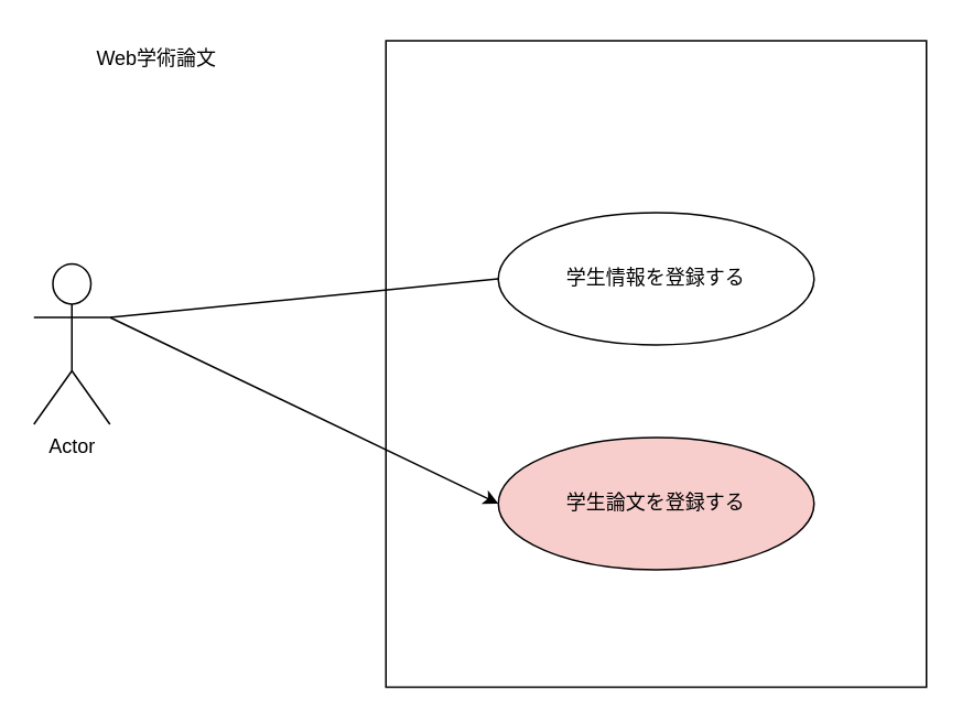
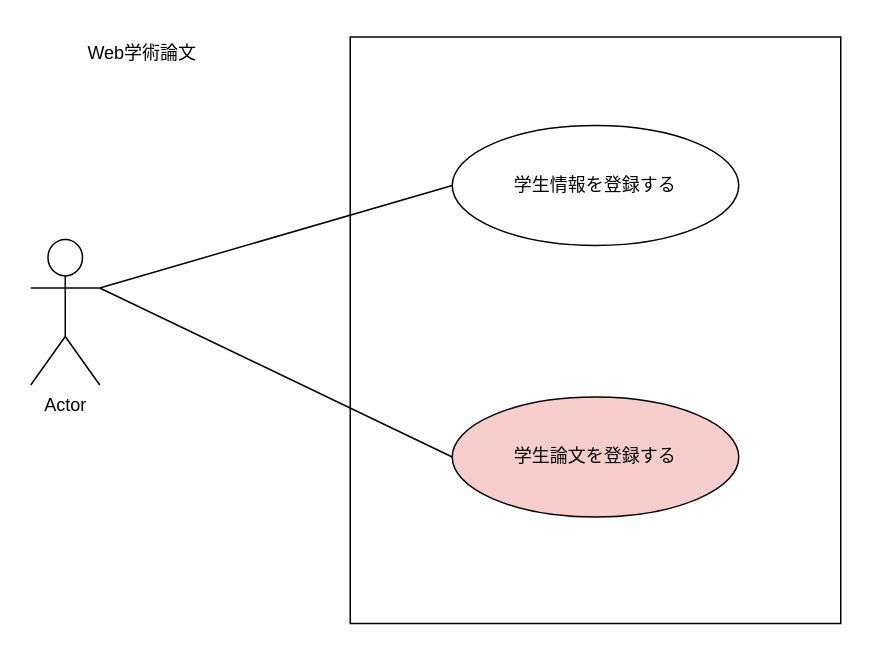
  <mxCell id="0" />
  <mxCell id="1" parent="0" />
  <mxCell id="2" value="" style="rounded=0;whiteSpace=wrap;html=1;" vertex="1" parent="1"><mxGeometry x="233" y="24" width="327" height="391" as="geometry" /></mxCell>
- <mxCell id="3" value="学生情報を登録する" style="ellipse;whiteSpace=wrap;html=1;" vertex="1" parent="1"><mxGeometry x="301" y="128" width="191" height="80" as="geometry" /></mxCell>
+ <mxCell id="3" value="学生情報を登録する" style="ellipse;whiteSpace=wrap;html=1;" vertex="1" parent="1"><mxGeometry x="301" y="83" width="191" height="80" as="geometry" /></mxCell>
  <mxCell id="4" value="学生論文を登録する" style="ellipse;whiteSpace=wrap;html=1;fillColor=#f8cecc;" vertex="1" parent="1"><mxGeometry x="301" y="264" width="191" height="80" as="geometry" /></mxCell>
  <mxCell id="5" value="Actor" style="shape=umlActor;verticalLabelPosition=bottom;verticalAlign=top;html=1;outlineConnect=0;" vertex="1" parent="1"><mxGeometry x="20" y="159" width="46" height="97" as="geometry" /></mxCell>
  <mxCell id="6" value="" style="endArrow=none;html=1;rounded=0;entryX=0;entryY=0.5;entryDx=0;entryDy=0;exitX=1;exitY=0.333;exitDx=0;exitDy=0;exitPerimeter=0;" edge="1" parent="1" source="5" target="3"><mxGeometry width="50" height="50" relative="1" as="geometry"><mxPoint x="78" y="207" as="sourcePoint" /><mxPoint x="414" y="123" as="targetPoint" /></mxGeometry></mxCell>
- <mxCell id="7" value="" style="endArrow=classic;html=1;rounded=0;entryX=0;entryY=0.5;entryDx=0;entryDy=0;exitX=1;exitY=0.333;exitDx=0;exitDy=0;exitPerimeter=0;" edge="1" parent="1" source="5" target="4"><mxGeometry width="50" height="50" relative="1" as="geometry"><mxPoint x="75" y="209" as="sourcePoint" /><mxPoint x="414" y="123" as="targetPoint" /></mxGeometry></mxCell>
+ <mxCell id="7" value="" style="endArrow=none;html=1;rounded=0;entryX=0;entryY=0.5;entryDx=0;entryDy=0;exitX=1;exitY=0.333;exitDx=0;exitDy=0;exitPerimeter=0;" edge="1" parent="1" source="5" target="4"><mxGeometry width="50" height="50" relative="1" as="geometry"><mxPoint x="75" y="209" as="sourcePoint" /><mxPoint x="414" y="123" as="targetPoint" /></mxGeometry></mxCell>
  <mxCell id="8" value="Web学術論文" style="text;html=1;align=center;verticalAlign=middle;whiteSpace=wrap;rounded=0;" vertex="1" parent="1"><mxGeometry x="40" y="20" width="109" height="30" as="geometry" /></mxCell>
